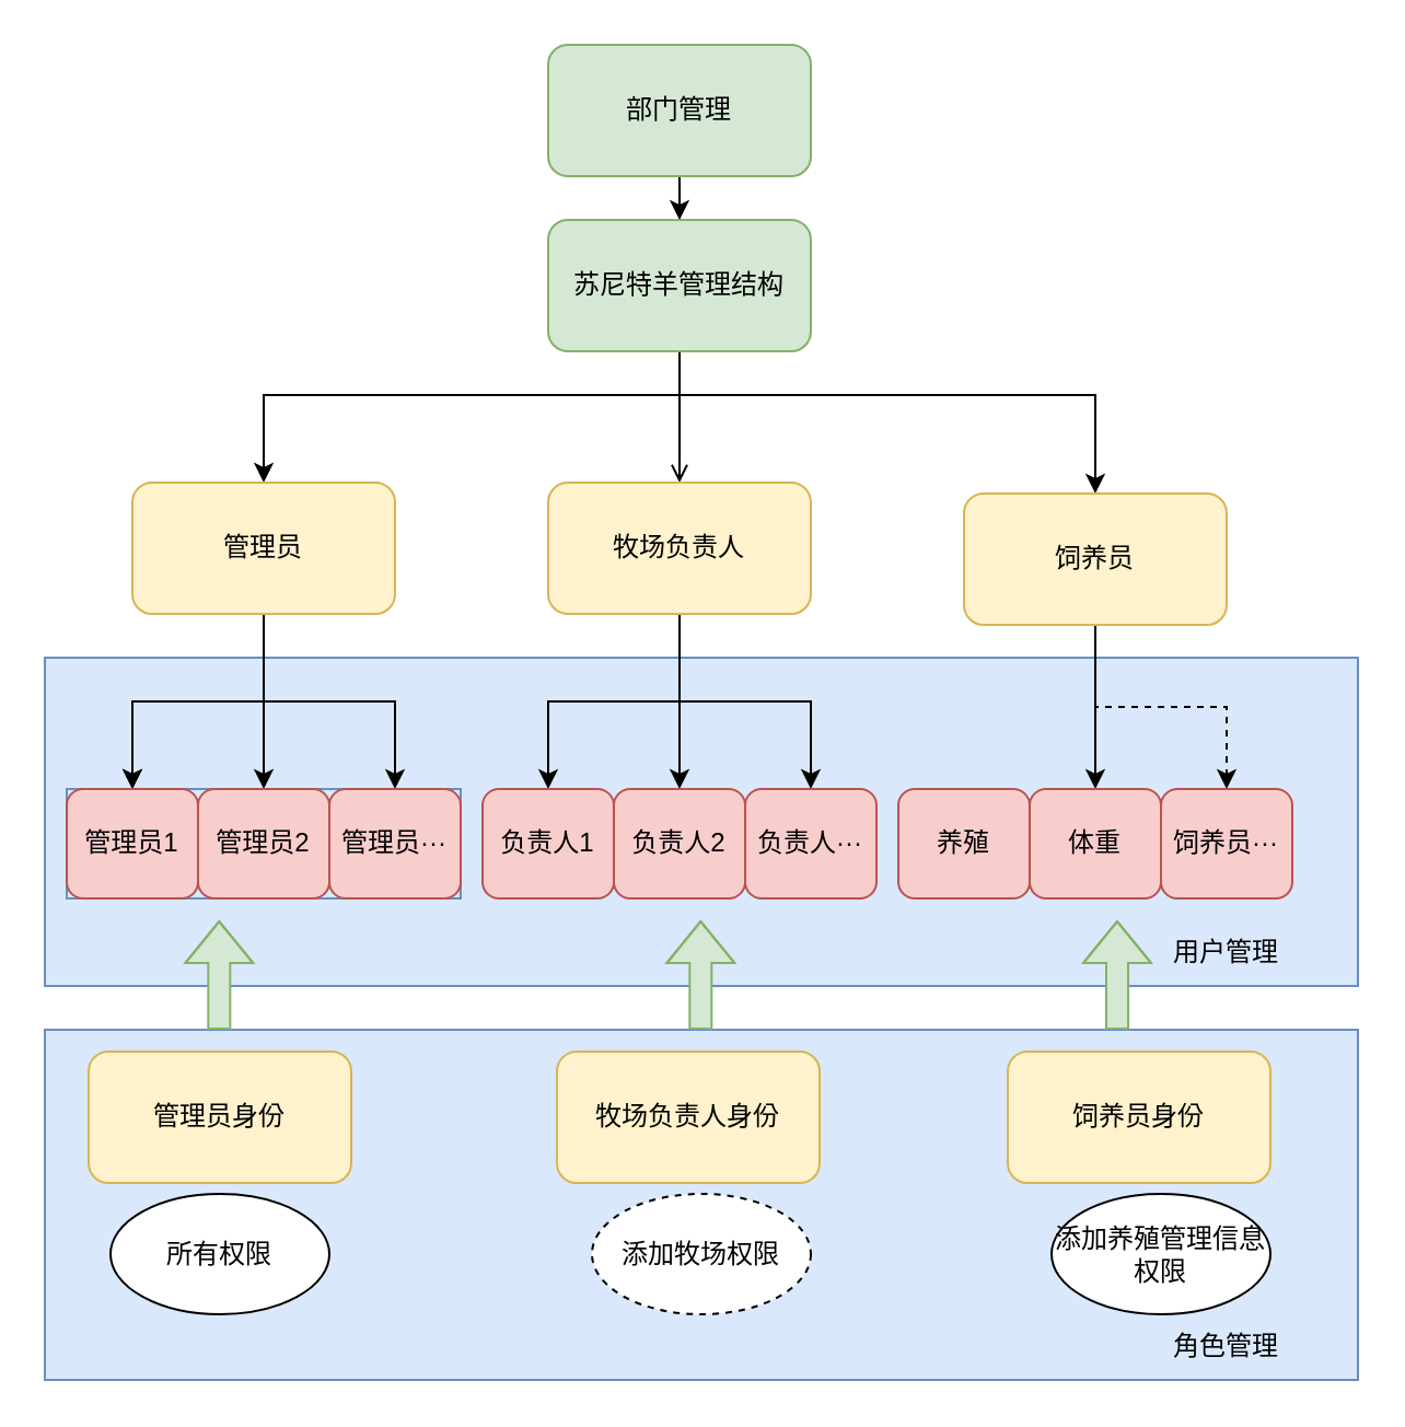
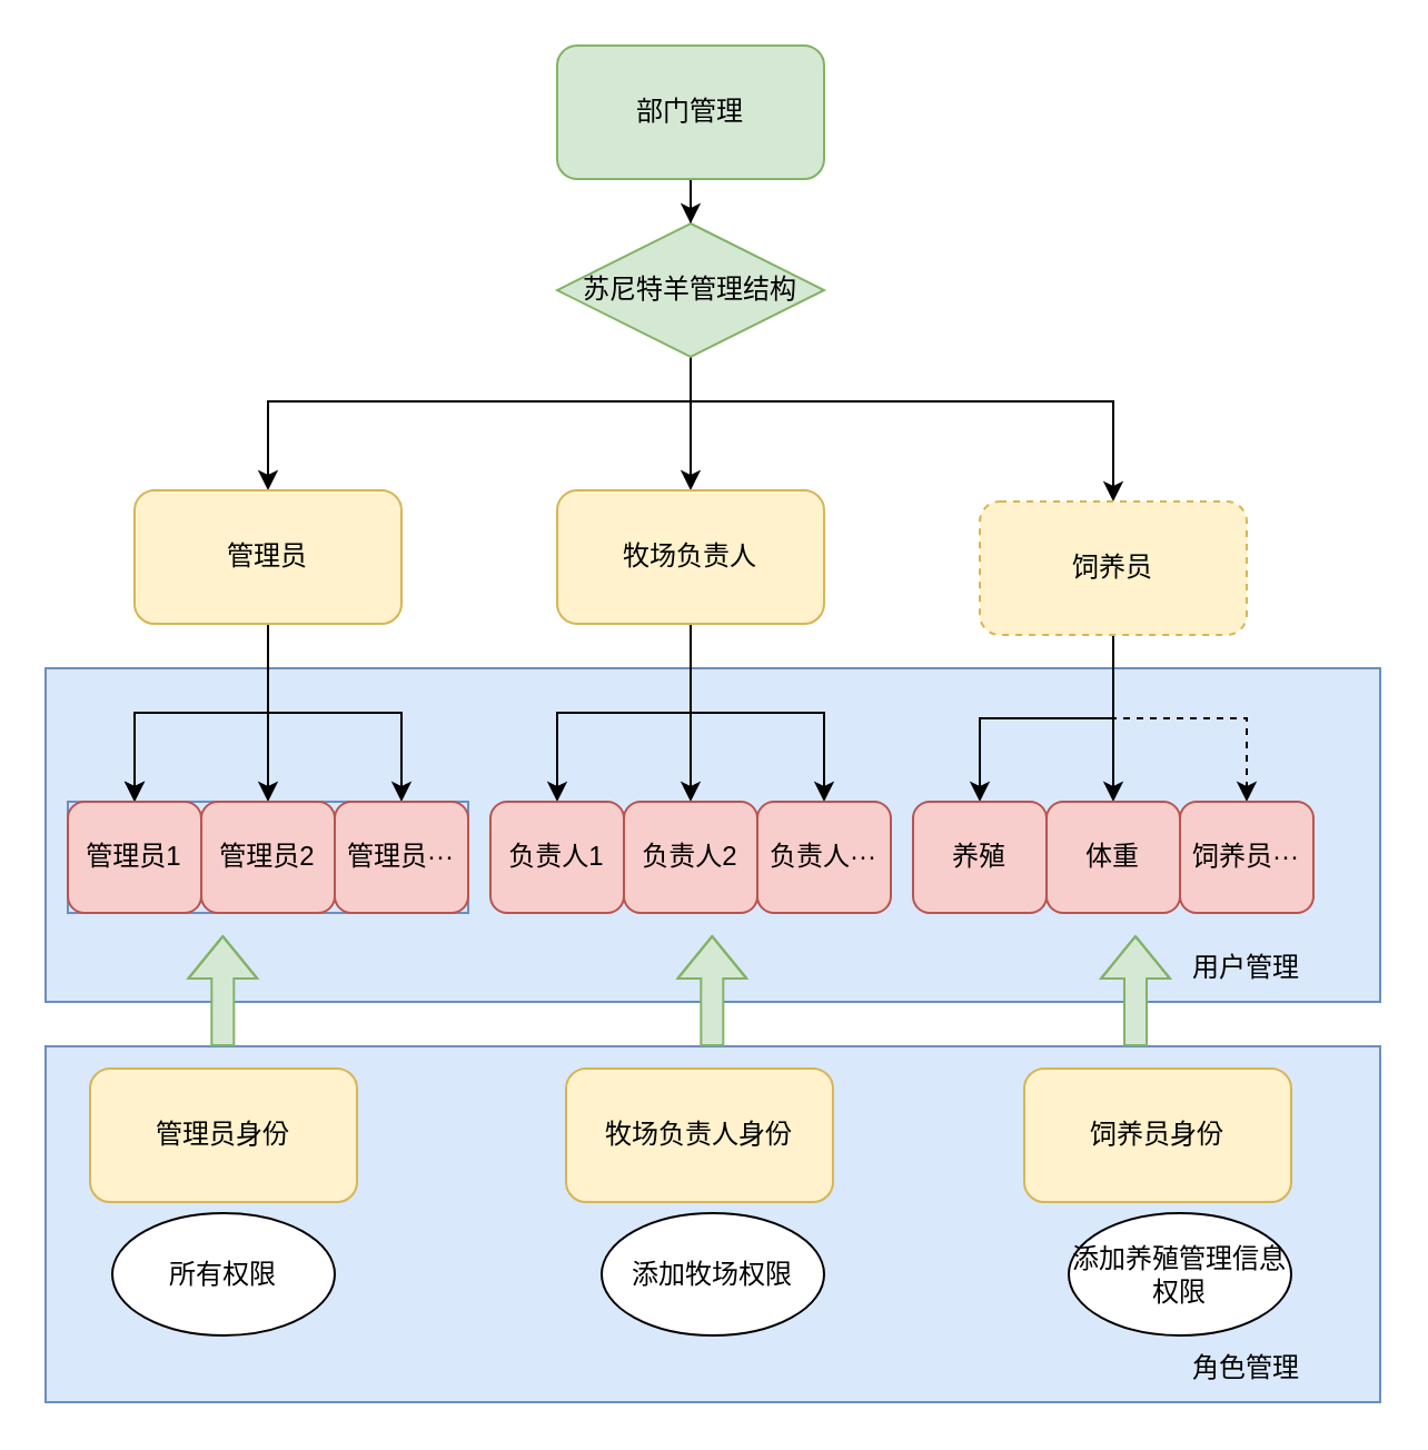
  <mxCell id="0" />
  <mxCell id="1" parent="0" />
  <mxCell id="2" value="" style="rounded=0;whiteSpace=wrap;html=1;fillColor=#dae8fc;strokeColor=#6c8ebf;" parent="1" vertex="1"><mxGeometry x="20" y="300" width="600" height="150" as="geometry" /></mxCell>
  <mxCell id="3" value="" style="edgeStyle=orthogonalEdgeStyle;rounded=0;orthogonalLoop=1;jettySize=auto;html=1;" parent="1" source="4" target="8" edge="1"><mxGeometry relative="1" as="geometry" /></mxCell>
  <mxCell id="4" value="部门管理" style="rounded=1;whiteSpace=wrap;html=1;fillColor=#d5e8d4;strokeColor=#82b366;" parent="1" vertex="1"><mxGeometry x="250" y="20" width="120" height="60" as="geometry" /></mxCell>
  <mxCell id="5" value="" style="edgeStyle=orthogonalEdgeStyle;rounded=0;orthogonalLoop=1;jettySize=auto;html=1;" parent="1" source="8" target="13" edge="1"><mxGeometry relative="1" as="geometry"><Array as="points"><mxPoint x="310" y="180" /><mxPoint x="120" y="180" /></Array></mxGeometry></mxCell>
  <mxCell id="6" value="" style="edgeStyle=orthogonalEdgeStyle;rounded=0;orthogonalLoop=1;jettySize=auto;html=1;" parent="1" source="8" target="17" edge="1"><mxGeometry relative="1" as="geometry"><Array as="points"><mxPoint x="310" y="180" /><mxPoint x="500" y="180" /></Array></mxGeometry></mxCell>
- <mxCell id="7" value="" style="edgeStyle=orthogonalEdgeStyle;rounded=0;orthogonalLoop=1;jettySize=auto;html=1;endArrow=open;" parent="1" source="8" target="21" edge="1"><mxGeometry relative="1" as="geometry" /></mxCell>
- <mxCell id="8" value="苏尼特羊管理结构" style="whiteSpace=wrap;html=1;rounded=1;fillColor=#d5e8d4;strokeColor=#82b366;" parent="1" vertex="1"><mxGeometry x="250" y="100" width="120" height="60" as="geometry" /></mxCell>
+ <mxCell id="7" value="" style="edgeStyle=orthogonalEdgeStyle;rounded=0;orthogonalLoop=1;jettySize=auto;html=1;" parent="1" source="8" target="21" edge="1"><mxGeometry relative="1" as="geometry" /></mxCell>
+ <mxCell id="8" value="苏尼特羊管理结构" style="rhombus;whiteSpace=wrap;html=1;fillColor=#d5e8d4;strokeColor=#82b366;" parent="1" vertex="1"><mxGeometry x="250" y="100" width="120" height="60" as="geometry" /></mxCell>
  <mxCell id="9" value="" style="edgeStyle=orthogonalEdgeStyle;rounded=0;orthogonalLoop=1;jettySize=auto;html=1;" parent="1" source="13" target="23" edge="1"><mxGeometry relative="1" as="geometry" /></mxCell>
  <mxCell id="10" value="" style="edgeStyle=orthogonalEdgeStyle;rounded=0;orthogonalLoop=1;jettySize=auto;html=1;" parent="1" source="13" target="23" edge="1"><mxGeometry relative="1" as="geometry" /></mxCell>
  <mxCell id="11" style="edgeStyle=orthogonalEdgeStyle;rounded=0;orthogonalLoop=1;jettySize=auto;html=1;entryX=0.5;entryY=0;entryDx=0;entryDy=0;" parent="1" source="13" target="24" edge="1"><mxGeometry relative="1" as="geometry"><Array as="points"><mxPoint x="120" y="320" /><mxPoint x="120" y="320" /></Array></mxGeometry></mxCell>
  <mxCell id="12" style="edgeStyle=orthogonalEdgeStyle;rounded=0;orthogonalLoop=1;jettySize=auto;html=1;entryX=0.5;entryY=0;entryDx=0;entryDy=0;" parent="1" source="13" target="25" edge="1"><mxGeometry relative="1" as="geometry" /></mxCell>
  <mxCell id="13" value="管理员" style="whiteSpace=wrap;html=1;rounded=1;fillColor=#fff2cc;strokeColor=#d6b656;" parent="1" vertex="1"><mxGeometry x="60" y="220" width="120" height="60" as="geometry" /></mxCell>
  <mxCell id="14" style="edgeStyle=orthogonalEdgeStyle;rounded=0;orthogonalLoop=1;jettySize=auto;html=1;" parent="1" source="17" target="32" edge="1"><mxGeometry relative="1" as="geometry" /></mxCell>
+ <mxCell id="15" style="edgeStyle=orthogonalEdgeStyle;rounded=0;orthogonalLoop=1;jettySize=auto;html=1;entryX=0.5;entryY=0;entryDx=0;entryDy=0;" parent="1" source="17" target="31" edge="1"><mxGeometry relative="1" as="geometry" /></mxCell>
  <mxCell id="16" style="edgeStyle=orthogonalEdgeStyle;rounded=0;orthogonalLoop=1;jettySize=auto;html=1;dashed=1;" parent="1" source="17" target="33" edge="1"><mxGeometry relative="1" as="geometry" /></mxCell>
- <mxCell id="17" value="饲养员" style="whiteSpace=wrap;html=1;rounded=1;fillColor=#fff2cc;strokeColor=#d6b656;" parent="1" vertex="1"><mxGeometry x="440" y="225" width="120" height="60" as="geometry" /></mxCell>
+ <mxCell id="17" value="饲养员" style="whiteSpace=wrap;html=1;rounded=1;fillColor=#fff2cc;strokeColor=#d6b656;dashed=1;" parent="1" vertex="1"><mxGeometry x="440" y="225" width="120" height="60" as="geometry" /></mxCell>
  <mxCell id="18" style="edgeStyle=orthogonalEdgeStyle;rounded=0;orthogonalLoop=1;jettySize=auto;html=1;" parent="1" source="21" target="28" edge="1"><mxGeometry relative="1" as="geometry" /></mxCell>
  <mxCell id="19" style="edgeStyle=orthogonalEdgeStyle;rounded=0;orthogonalLoop=1;jettySize=auto;html=1;entryX=0.5;entryY=0;entryDx=0;entryDy=0;" parent="1" source="21" target="27" edge="1"><mxGeometry relative="1" as="geometry" /></mxCell>
  <mxCell id="20" style="edgeStyle=orthogonalEdgeStyle;rounded=0;orthogonalLoop=1;jettySize=auto;html=1;" parent="1" source="21" target="29" edge="1"><mxGeometry relative="1" as="geometry" /></mxCell>
  <mxCell id="21" value="牧场负责人" style="whiteSpace=wrap;html=1;rounded=1;fillColor=#fff2cc;strokeColor=#d6b656;" parent="1" vertex="1"><mxGeometry x="250" y="220" width="120" height="60" as="geometry" /></mxCell>
  <mxCell id="22" value="" style="group;fillColor=#dae8fc;strokeColor=#6c8ebf;" parent="1" vertex="1" connectable="0"><mxGeometry x="30" y="360" width="180" height="50" as="geometry" /></mxCell>
  <mxCell id="23" value="管理员1" style="whiteSpace=wrap;html=1;rounded=1;fillColor=#f8cecc;strokeColor=#b85450;" parent="22" vertex="1"><mxGeometry width="60.0" height="50" as="geometry" /></mxCell>
  <mxCell id="24" value="管理员2" style="whiteSpace=wrap;html=1;rounded=1;fillColor=#f8cecc;strokeColor=#b85450;" parent="22" vertex="1"><mxGeometry x="60.0" width="60.0" height="50" as="geometry" /></mxCell>
  <mxCell id="25" value="管理员···" style="whiteSpace=wrap;html=1;rounded=1;fillColor=#f8cecc;strokeColor=#b85450;" parent="22" vertex="1"><mxGeometry x="120.0" width="60.0" height="50" as="geometry" /></mxCell>
  <mxCell id="26" value="" style="group" parent="1" vertex="1" connectable="0"><mxGeometry x="220" y="360" width="180" height="50" as="geometry" /></mxCell>
  <mxCell id="27" value="负责人1" style="whiteSpace=wrap;html=1;rounded=1;fillColor=#f8cecc;strokeColor=#b85450;" parent="26" vertex="1"><mxGeometry width="60.0" height="50" as="geometry" /></mxCell>
  <mxCell id="28" value="负责人2" style="whiteSpace=wrap;html=1;rounded=1;fillColor=#f8cecc;strokeColor=#b85450;" parent="26" vertex="1"><mxGeometry x="60.0" width="60.0" height="50" as="geometry" /></mxCell>
  <mxCell id="29" value="负责人···" style="whiteSpace=wrap;html=1;rounded=1;fillColor=#f8cecc;strokeColor=#b85450;" parent="26" vertex="1"><mxGeometry x="120.0" width="60.0" height="50" as="geometry" /></mxCell>
  <mxCell id="30" value="" style="group" parent="1" vertex="1" connectable="0"><mxGeometry x="410" y="360" width="180" height="50" as="geometry" /></mxCell>
  <mxCell id="31" value="养殖" style="whiteSpace=wrap;html=1;rounded=1;fillColor=#f8cecc;strokeColor=#b85450;" parent="30" vertex="1"><mxGeometry width="60.0" height="50" as="geometry" /></mxCell>
  <mxCell id="32" value="体重" style="whiteSpace=wrap;html=1;rounded=1;fillColor=#f8cecc;strokeColor=#b85450;" parent="30" vertex="1"><mxGeometry x="60.0" width="60.0" height="50" as="geometry" /></mxCell>
  <mxCell id="33" value="饲养员···" style="whiteSpace=wrap;html=1;rounded=1;fillColor=#f8cecc;strokeColor=#b85450;" parent="30" vertex="1"><mxGeometry x="120.0" width="60.0" height="50" as="geometry" /></mxCell>
  <mxCell id="34" value="用户管理" style="text;html=1;strokeColor=none;fillColor=none;align=center;verticalAlign=middle;whiteSpace=wrap;rounded=0;" parent="1" vertex="1"><mxGeometry x="530" y="420" width="60" height="30" as="geometry" /></mxCell>
  <mxCell id="35" value="" style="rounded=0;whiteSpace=wrap;html=1;fillColor=#dae8fc;strokeColor=#6c8ebf;" parent="1" vertex="1"><mxGeometry x="20" y="470" width="600" height="160" as="geometry" /></mxCell>
  <mxCell id="36" value="角色管理" style="text;html=1;strokeColor=none;fillColor=none;align=center;verticalAlign=middle;whiteSpace=wrap;rounded=0;" parent="1" vertex="1"><mxGeometry x="530" y="600" width="60" height="30" as="geometry" /></mxCell>
  <mxCell id="37" value="管理员身份" style="whiteSpace=wrap;html=1;rounded=1;fillColor=#fff2cc;strokeColor=#d6b656;" parent="1" vertex="1"><mxGeometry x="40" y="480" width="120" height="60" as="geometry" /></mxCell>
  <mxCell id="38" value="牧场负责人身份" style="whiteSpace=wrap;html=1;rounded=1;fillColor=#fff2cc;strokeColor=#d6b656;" parent="1" vertex="1"><mxGeometry x="254" y="480" width="120" height="60" as="geometry" /></mxCell>
  <mxCell id="39" value="饲养员身份" style="whiteSpace=wrap;html=1;rounded=1;fillColor=#fff2cc;strokeColor=#d6b656;" parent="1" vertex="1"><mxGeometry x="460" y="480" width="120" height="60" as="geometry" /></mxCell>
  <mxCell id="40" value="所有权限" style="ellipse;whiteSpace=wrap;html=1;" parent="1" vertex="1"><mxGeometry x="50" y="545" width="100" height="55" as="geometry" /></mxCell>
- <mxCell id="41" value="添加牧场权限" style="ellipse;whiteSpace=wrap;html=1;dashed=1;" parent="1" vertex="1"><mxGeometry x="270" y="545" width="100" height="55" as="geometry" /></mxCell>
+ <mxCell id="41" value="添加牧场权限" style="ellipse;whiteSpace=wrap;html=1;" parent="1" vertex="1"><mxGeometry x="270" y="545" width="100" height="55" as="geometry" /></mxCell>
  <mxCell id="42" value="添加养殖管理信息权限" style="ellipse;whiteSpace=wrap;html=1;" parent="1" vertex="1"><mxGeometry x="480" y="545" width="100" height="55" as="geometry" /></mxCell>
  <mxCell id="43" value="" style="shape=flexArrow;endArrow=classic;html=1;rounded=0;fillColor=#d5e8d4;strokeColor=#82b366;" parent="1" edge="1"><mxGeometry width="50" height="50" relative="1" as="geometry"><mxPoint x="99.66" y="470" as="sourcePoint" /><mxPoint x="99.66" y="420" as="targetPoint" /><Array as="points"><mxPoint x="99.66" y="450" /></Array></mxGeometry></mxCell>
  <mxCell id="44" value="" style="shape=flexArrow;endArrow=classic;html=1;rounded=0;fillColor=#d5e8d4;strokeColor=#82b366;" parent="1" edge="1"><mxGeometry width="50" height="50" relative="1" as="geometry"><mxPoint x="319.66" y="470" as="sourcePoint" /><mxPoint x="319.66" y="420" as="targetPoint" /><Array as="points"><mxPoint x="319.66" y="450" /></Array></mxGeometry></mxCell>
  <mxCell id="45" value="" style="shape=flexArrow;endArrow=classic;html=1;rounded=0;fillColor=#d5e8d4;strokeColor=#82b366;" parent="1" edge="1"><mxGeometry width="50" height="50" relative="1" as="geometry"><mxPoint x="510" y="470" as="sourcePoint" /><mxPoint x="510" y="420" as="targetPoint" /><Array as="points"><mxPoint x="510" y="450" /></Array></mxGeometry></mxCell>
